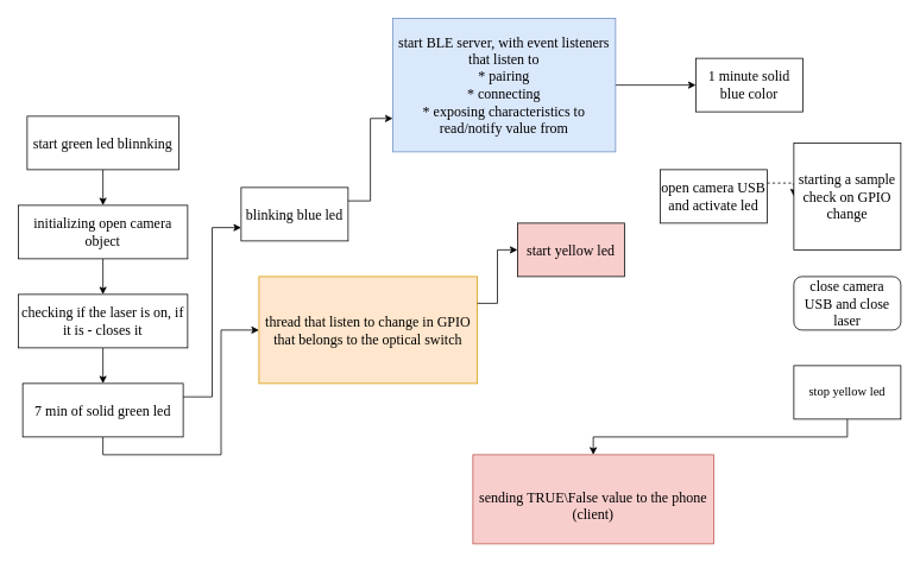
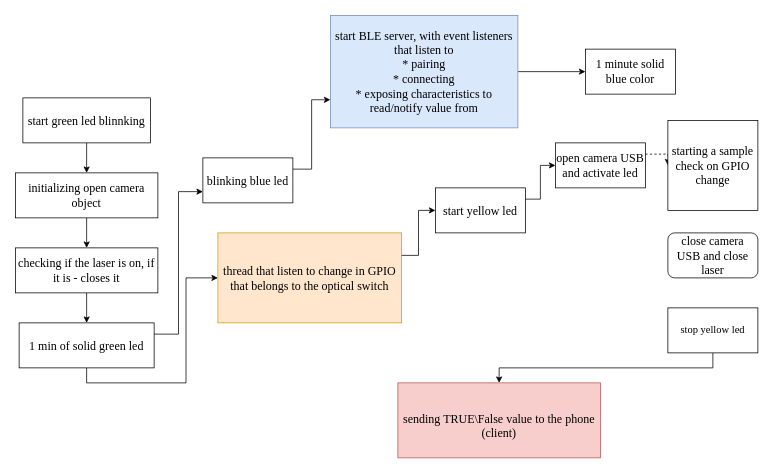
  <mxCell id="0" />
  <mxCell id="1" parent="0" />
  <mxCell id="2" style="edgeStyle=orthogonalEdgeStyle;rounded=0;orthogonalLoop=1;jettySize=auto;html=1;" edge="1" parent="1" source="7" target="4"><mxGeometry relative="1" as="geometry" /></mxCell>
  <mxCell id="3" style="edgeStyle=orthogonalEdgeStyle;rounded=0;orthogonalLoop=1;jettySize=auto;html=1;entryX=0.5;entryY=0;entryDx=0;entryDy=0;" edge="1" parent="1" source="4" target="6"><mxGeometry relative="1" as="geometry" /></mxCell>
  <mxCell id="4" value="&lt;font face=&quot;Verdana&quot; size=&quot;3&quot;&gt;initializing open camera object &lt;/font&gt;" style="rounded=0;whiteSpace=wrap;html=1;" vertex="1" parent="1"><mxGeometry x="20" y="230" width="190" height="60" as="geometry" /></mxCell>
  <mxCell id="5" style="edgeStyle=orthogonalEdgeStyle;rounded=0;orthogonalLoop=1;jettySize=auto;html=1;exitX=0.5;exitY=1;exitDx=0;exitDy=0;entryX=0.5;entryY=0;entryDx=0;entryDy=0;" edge="1" parent="1" source="6" target="10"><mxGeometry relative="1" as="geometry" /></mxCell>
  <mxCell id="6" value="&lt;font size=&quot;3&quot; face=&quot;Verdana&quot;&gt;checking if the laser is on, if it is - closes it&lt;/font&gt;" style="rounded=0;whiteSpace=wrap;html=1;" vertex="1" parent="1"><mxGeometry x="20" y="330" width="190" height="60" as="geometry" /></mxCell>
  <mxCell id="7" value="&lt;font face=&quot;Verdana&quot; size=&quot;3&quot;&gt;start green led blinnking&lt;/font&gt;" style="rounded=0;whiteSpace=wrap;html=1;" vertex="1" parent="1"><mxGeometry x="30" y="130" width="170" height="60" as="geometry" /></mxCell>
  <mxCell id="8" style="edgeStyle=orthogonalEdgeStyle;rounded=0;orthogonalLoop=1;jettySize=auto;html=1;exitX=1;exitY=0.25;exitDx=0;exitDy=0;entryX=0;entryY=0.75;entryDx=0;entryDy=0;" edge="1" parent="1" source="19" target="12"><mxGeometry relative="1" as="geometry" /></mxCell>
  <mxCell id="9" style="edgeStyle=orthogonalEdgeStyle;rounded=0;orthogonalLoop=1;jettySize=auto;html=1;exitX=0.5;exitY=1;exitDx=0;exitDy=0;" edge="1" parent="1" source="10" target="14"><mxGeometry relative="1" as="geometry" /></mxCell>
- <mxCell id="10" value="&lt;font size=&quot;3&quot; face=&quot;Verdana&quot;&gt;7 min of solid green led&lt;/font&gt;" style="rounded=0;whiteSpace=wrap;html=1;" vertex="1" parent="1"><mxGeometry x="25" y="430" width="180" height="60" as="geometry" /></mxCell>
+ <mxCell id="10" value="&lt;font size=&quot;3&quot; face=&quot;Verdana&quot;&gt;1 min of solid green led&lt;/font&gt;" style="rounded=0;whiteSpace=wrap;html=1;" vertex="1" parent="1"><mxGeometry x="25" y="430" width="180" height="60" as="geometry" /></mxCell>
  <mxCell id="11" style="edgeStyle=orthogonalEdgeStyle;rounded=0;orthogonalLoop=1;jettySize=auto;html=1;exitX=1;exitY=0.5;exitDx=0;exitDy=0;" edge="1" parent="1" source="12" target="20"><mxGeometry relative="1" as="geometry" /></mxCell>
  <mxCell id="12" value="&lt;div&gt;&lt;font face=&quot;Verdana&quot; size=&quot;3&quot;&gt;start BLE server, with event listeners that listen to&lt;br&gt;* pairing&lt;br&gt;* connecting&lt;br&gt;* exposing characteristics to read/notify value from &lt;br&gt;&lt;/font&gt;&lt;/div&gt;" style="rounded=0;whiteSpace=wrap;html=1;fillColor=#dae8fc;strokeColor=#6c8ebf;" vertex="1" parent="1"><mxGeometry x="440" y="20" width="250" height="150" as="geometry" /></mxCell>
  <mxCell id="13" style="edgeStyle=orthogonalEdgeStyle;rounded=0;orthogonalLoop=1;jettySize=auto;html=1;exitX=1;exitY=0.25;exitDx=0;exitDy=0;entryX=0;entryY=0.5;entryDx=0;entryDy=0;dashed=1;" edge="1" parent="1" source="25" target="16"><mxGeometry relative="1" as="geometry" /></mxCell>
  <mxCell id="14" value="&lt;font face=&quot;Verdana&quot; size=&quot;3&quot;&gt;thread that listen to change in GPIO that belongs to the optical switch &lt;br&gt;&lt;/font&gt;" style="rounded=0;whiteSpace=wrap;html=1;fillColor=#ffe6cc;strokeColor=#d79b00;" vertex="1" parent="1"><mxGeometry x="290" y="310" width="245" height="120" as="geometry" /></mxCell>
  <mxCell id="15" style="edgeStyle=orthogonalEdgeStyle;rounded=0;orthogonalLoop=1;jettySize=auto;html=1;exitX=0.5;exitY=1;exitDx=0;exitDy=0;entryX=0.5;entryY=0;entryDx=0;entryDy=0;" edge="1" parent="1" source="23" target="17"><mxGeometry relative="1" as="geometry" /></mxCell>
  <mxCell id="16" value="&lt;font face=&quot;Verdana&quot; size=&quot;3&quot;&gt;starting a sample check on GPIO change&lt;/font&gt;" style="rounded=0;whiteSpace=wrap;html=1;" vertex="1" parent="1"><mxGeometry x="890" y="160" width="120" height="120" as="geometry" /></mxCell>
  <mxCell id="17" value="&lt;div&gt;&lt;br&gt;&lt;/div&gt;&lt;div&gt;&lt;font face=&quot;Verdana&quot; size=&quot;3&quot;&gt;sending TRUE\False value to the phone (client)&lt;/font&gt;&lt;br&gt;&lt;/div&gt;" style="rounded=0;whiteSpace=wrap;html=1;fillColor=#f8cecc;strokeColor=#b85450;" vertex="1" parent="1"><mxGeometry x="530" y="510" width="270" height="100" as="geometry" /></mxCell>
  <mxCell id="18" value="" style="edgeStyle=orthogonalEdgeStyle;rounded=0;orthogonalLoop=1;jettySize=auto;html=1;exitX=1;exitY=0.25;exitDx=0;exitDy=0;entryX=0;entryY=0.75;entryDx=0;entryDy=0;" edge="1" parent="1" source="10" target="19"><mxGeometry relative="1" as="geometry"><mxPoint x="205" y="445" as="sourcePoint" /><mxPoint x="430" y="173" as="targetPoint" /></mxGeometry></mxCell>
  <mxCell id="19" value="&lt;font face=&quot;Verdana&quot; size=&quot;3&quot;&gt;blinking blue led&lt;/font&gt;" style="rounded=0;whiteSpace=wrap;html=1;" vertex="1" parent="1"><mxGeometry x="270" y="210" width="120" height="60" as="geometry" /></mxCell>
  <mxCell id="20" value="&lt;font face=&quot;Verdana&quot; size=&quot;3&quot;&gt;1 minute solid blue color &lt;br&gt;&lt;/font&gt;" style="rounded=0;whiteSpace=wrap;html=1;" vertex="1" parent="1"><mxGeometry x="780" y="65" width="120" height="60" as="geometry" /></mxCell>
  <mxCell id="21" value="" style="edgeStyle=orthogonalEdgeStyle;rounded=0;orthogonalLoop=1;jettySize=auto;html=1;exitX=1;exitY=0.25;exitDx=0;exitDy=0;entryX=0;entryY=0.5;entryDx=0;entryDy=0;" edge="1" parent="1" source="14" target="22"><mxGeometry relative="1" as="geometry"><mxPoint x="535" y="340" as="sourcePoint" /><mxPoint x="720" y="280" as="targetPoint" /></mxGeometry></mxCell>
- <mxCell id="22" value="&lt;font size=&quot;3&quot; face=&quot;Verdana&quot;&gt;start yellow led&lt;br&gt;&lt;/font&gt;" style="rounded=0;whiteSpace=wrap;html=1;fillColor=#f8cecc;" vertex="1" parent="1"><mxGeometry x="580" y="250" width="120" height="60" as="geometry" /></mxCell>
+ <mxCell id="22" value="&lt;font size=&quot;3&quot; face=&quot;Verdana&quot;&gt;start yellow led&lt;br&gt;&lt;/font&gt;" style="rounded=0;whiteSpace=wrap;html=1;" vertex="1" parent="1"><mxGeometry x="580" y="250" width="120" height="60" as="geometry" /></mxCell>
  <mxCell id="23" value="&lt;font face=&quot;Verdana&quot;&gt;&lt;font style=&quot;font-size: 14px;&quot;&gt;stop yellow led&lt;/font&gt;&lt;br&gt;&lt;/font&gt;" style="rounded=0;whiteSpace=wrap;html=1;" vertex="1" parent="1"><mxGeometry x="890" y="410" width="120" height="60" as="geometry" /></mxCell>
+ <mxCell id="24" value="" style="edgeStyle=orthogonalEdgeStyle;rounded=0;orthogonalLoop=1;jettySize=auto;html=1;exitX=1;exitY=0.25;exitDx=0;exitDy=0;entryX=0;entryY=0.5;entryDx=0;entryDy=0;" edge="1" parent="1" source="22" target="25"><mxGeometry relative="1" as="geometry"><mxPoint x="720" y="265" as="sourcePoint" /><mxPoint x="780" y="250" as="targetPoint" /></mxGeometry></mxCell>
  <mxCell id="25" value="&lt;font size=&quot;3&quot; face=&quot;Verdana&quot;&gt;open camera USB and activate led&lt;br&gt;&lt;/font&gt;" style="rounded=0;whiteSpace=wrap;html=1;" vertex="1" parent="1"><mxGeometry x="740" y="190" width="120" height="60" as="geometry" /></mxCell>
  <mxCell id="26" value="&lt;font size=&quot;3&quot; face=&quot;Verdana&quot;&gt;close camera USB and close laser&lt;br&gt;&lt;/font&gt;" style="whiteSpace=wrap;html=1;rounded=1;" vertex="1" parent="1"><mxGeometry x="890" y="310" width="120" height="60" as="geometry" /></mxCell>
